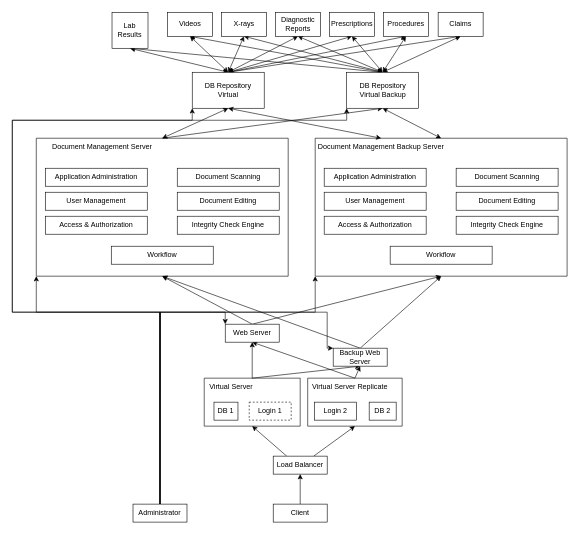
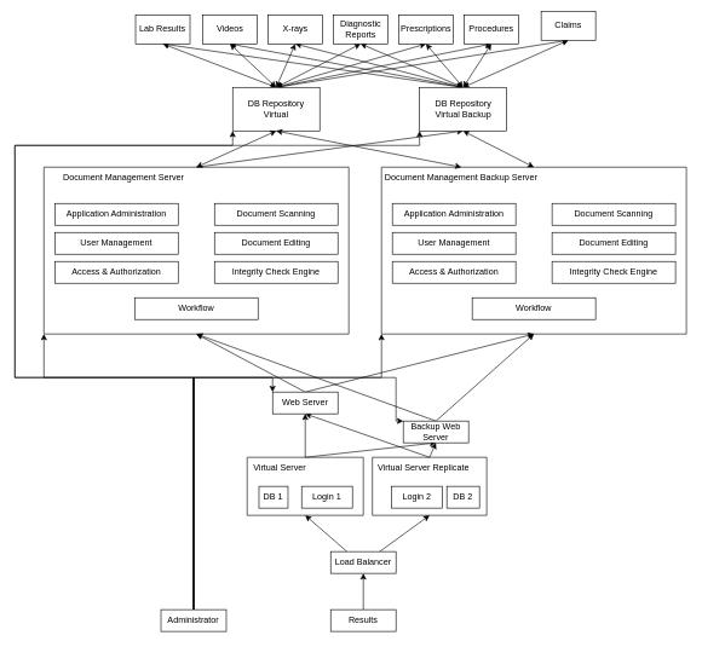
  <mxCell id="0" />
  <mxCell id="1" parent="0" />
- <mxCell id="2" value="Login 1" style="rounded=0;whiteSpace=wrap;html=1;dashed=1;" parent="1" vertex="1"><mxGeometry x="415" y="670" width="70" height="30" as="geometry" /></mxCell>
+ <mxCell id="2" value="Login 1" style="rounded=0;whiteSpace=wrap;html=1;" parent="1" vertex="1"><mxGeometry x="415" y="670" width="70" height="30" as="geometry" /></mxCell>
  <mxCell id="3" style="rounded=0;orthogonalLoop=1;jettySize=auto;html=1;exitX=0.75;exitY=0;exitDx=0;exitDy=0;entryX=0.5;entryY=1;entryDx=0;entryDy=0;" parent="1" source="5" target="22" edge="1"><mxGeometry relative="1" as="geometry" /></mxCell>
  <mxCell id="4" style="rounded=0;orthogonalLoop=1;jettySize=auto;html=1;exitX=0.25;exitY=0;exitDx=0;exitDy=0;entryX=0.5;entryY=1;entryDx=0;entryDy=0;" parent="1" source="5" target="17" edge="1"><mxGeometry relative="1" as="geometry" /></mxCell>
  <mxCell id="5" value="Load Balancer" style="rounded=0;whiteSpace=wrap;html=1;" parent="1" vertex="1"><mxGeometry x="455" y="760" width="90" height="30" as="geometry" /></mxCell>
  <mxCell id="6" value="DB 2" style="rounded=0;whiteSpace=wrap;html=1;" parent="1" vertex="1"><mxGeometry x="615" y="670" width="45" height="30" as="geometry" /></mxCell>
  <mxCell id="7" style="edgeStyle=none;rounded=0;orthogonalLoop=1;jettySize=auto;html=1;exitX=0.5;exitY=0;exitDx=0;exitDy=0;entryX=0.5;entryY=1;entryDx=0;entryDy=0;startArrow=classic;startFill=1;" parent="1" source="14" target="60" edge="1"><mxGeometry relative="1" as="geometry" /></mxCell>
  <mxCell id="8" style="edgeStyle=none;rounded=0;orthogonalLoop=1;jettySize=auto;html=1;exitX=0.5;exitY=0;exitDx=0;exitDy=0;entryX=0.5;entryY=1;entryDx=0;entryDy=0;startArrow=classic;startFill=1;" parent="1" source="14" target="61" edge="1"><mxGeometry relative="1" as="geometry" /></mxCell>
  <mxCell id="9" style="edgeStyle=none;rounded=0;orthogonalLoop=1;jettySize=auto;html=1;exitX=0.5;exitY=0;exitDx=0;exitDy=0;entryX=0.5;entryY=1;entryDx=0;entryDy=0;startArrow=classic;startFill=1;" parent="1" source="14" target="62" edge="1"><mxGeometry relative="1" as="geometry" /></mxCell>
  <mxCell id="10" style="edgeStyle=none;rounded=0;orthogonalLoop=1;jettySize=auto;html=1;exitX=0.5;exitY=0;exitDx=0;exitDy=0;entryX=0.5;entryY=1;entryDx=0;entryDy=0;startArrow=classic;startFill=1;" parent="1" source="14" target="63" edge="1"><mxGeometry relative="1" as="geometry" /></mxCell>
  <mxCell id="11" style="edgeStyle=none;rounded=0;orthogonalLoop=1;jettySize=auto;html=1;exitX=0.5;exitY=0;exitDx=0;exitDy=0;entryX=0.5;entryY=1;entryDx=0;entryDy=0;startArrow=classic;startFill=1;" parent="1" source="14" target="64" edge="1"><mxGeometry relative="1" as="geometry" /></mxCell>
  <mxCell id="12" style="edgeStyle=none;rounded=0;orthogonalLoop=1;jettySize=auto;html=1;exitX=0.5;exitY=0;exitDx=0;exitDy=0;entryX=0.5;entryY=1;entryDx=0;entryDy=0;startArrow=classic;startFill=1;" parent="1" source="14" target="65" edge="1"><mxGeometry relative="1" as="geometry" /></mxCell>
  <mxCell id="13" style="edgeStyle=none;rounded=0;orthogonalLoop=1;jettySize=auto;html=1;exitX=0.5;exitY=0;exitDx=0;exitDy=0;entryX=0.5;entryY=1;entryDx=0;entryDy=0;startArrow=classic;startFill=1;" edge="1" parent="1" source="14" target="76"><mxGeometry relative="1" as="geometry" /></mxCell>
  <mxCell id="14" value="DB Repository&lt;br&gt;Virtual" style="rounded=0;whiteSpace=wrap;html=1;" parent="1" vertex="1"><mxGeometry x="320" y="120" width="120" height="60" as="geometry" /></mxCell>
  <mxCell id="15" style="edgeStyle=none;rounded=0;orthogonalLoop=1;jettySize=auto;html=1;exitX=0.5;exitY=0;exitDx=0;exitDy=0;entryX=0.5;entryY=1;entryDx=0;entryDy=0;" parent="1" source="17" target="40" edge="1"><mxGeometry relative="1" as="geometry" /></mxCell>
  <mxCell id="16" style="rounded=0;orthogonalLoop=1;jettySize=auto;html=1;exitX=0.5;exitY=0;exitDx=0;exitDy=0;entryX=0.5;entryY=1;entryDx=0;entryDy=0;" parent="1" source="17" target="75" edge="1"><mxGeometry relative="1" as="geometry" /></mxCell>
  <mxCell id="17" value="" style="swimlane;startSize=0;" parent="1" vertex="1"><mxGeometry x="340" y="630" width="160" height="80" as="geometry"><mxRectangle x="230" y="430" width="50" height="40" as="alternateBounds" /></mxGeometry></mxCell>
  <mxCell id="18" value="DB 1" style="rounded=0;whiteSpace=wrap;html=1;" parent="17" vertex="1"><mxGeometry x="16.25" y="40" width="40" height="30" as="geometry" /></mxCell>
  <mxCell id="19" value="Virtual Server" style="text;html=1;strokeColor=none;fillColor=none;align=center;verticalAlign=middle;whiteSpace=wrap;rounded=0;" parent="17" vertex="1"><mxGeometry width="90" height="30" as="geometry" /></mxCell>
  <mxCell id="20" style="edgeStyle=none;rounded=0;orthogonalLoop=1;jettySize=auto;html=1;exitX=0.5;exitY=0;exitDx=0;exitDy=0;entryX=0.5;entryY=1;entryDx=0;entryDy=0;" parent="1" source="22" target="40" edge="1"><mxGeometry relative="1" as="geometry" /></mxCell>
  <mxCell id="21" style="edgeStyle=none;rounded=0;orthogonalLoop=1;jettySize=auto;html=1;exitX=0.5;exitY=0;exitDx=0;exitDy=0;entryX=0.5;entryY=1;entryDx=0;entryDy=0;" parent="1" source="22" target="75" edge="1"><mxGeometry relative="1" as="geometry" /></mxCell>
  <mxCell id="22" value="" style="swimlane;startSize=0;" parent="1" vertex="1"><mxGeometry x="512.5" y="630" width="157.5" height="80" as="geometry" /></mxCell>
- <mxCell id="23" value="Login 2" style="rounded=0;whiteSpace=wrap;html=1;" parent="22" vertex="1"><mxGeometry x="11.25" y="40" width="70" height="30" as="geometry" /></mxCell>
+ <mxCell id="23" value="Login 2" style="rounded=0;whiteSpace=wrap;html=1;" parent="22" vertex="1"><mxGeometry x="26.25" y="40" width="70" height="30" as="geometry" /></mxCell>
  <mxCell id="24" value="Virtual Server Replicate" style="text;html=1;strokeColor=none;fillColor=none;align=center;verticalAlign=middle;whiteSpace=wrap;rounded=0;" parent="22" vertex="1"><mxGeometry width="140" height="30" as="geometry" /></mxCell>
  <mxCell id="25" style="edgeStyle=none;rounded=0;orthogonalLoop=1;jettySize=auto;html=1;exitX=0.5;exitY=0;exitDx=0;exitDy=0;entryX=0.5;entryY=1;entryDx=0;entryDy=0;" parent="1" source="26" target="5" edge="1"><mxGeometry relative="1" as="geometry" /></mxCell>
- <mxCell id="26" value="Client" style="rounded=0;whiteSpace=wrap;html=1;" parent="1" vertex="1"><mxGeometry x="455" y="840" width="90" height="30" as="geometry" /></mxCell>
+ <mxCell id="26" value="Results" style="rounded=0;whiteSpace=wrap;html=1;" parent="1" vertex="1"><mxGeometry x="455" y="840" width="90" height="30" as="geometry" /></mxCell>
  <mxCell id="27" style="edgeStyle=none;rounded=0;orthogonalLoop=1;jettySize=auto;html=1;exitX=0.5;exitY=0;exitDx=0;exitDy=0;entryX=0.5;entryY=1;entryDx=0;entryDy=0;startArrow=classic;startFill=1;" parent="1" source="29" target="14" edge="1"><mxGeometry relative="1" as="geometry" /></mxCell>
  <mxCell id="28" style="edgeStyle=none;rounded=0;orthogonalLoop=1;jettySize=auto;html=1;exitX=0.5;exitY=0;exitDx=0;exitDy=0;entryX=0.5;entryY=1;entryDx=0;entryDy=0;" parent="1" source="29" target="59" edge="1"><mxGeometry relative="1" as="geometry" /></mxCell>
  <mxCell id="29" value="" style="swimlane;startSize=0;" parent="1" vertex="1"><mxGeometry x="60" y="230" width="420" height="230" as="geometry" /></mxCell>
  <mxCell id="30" value="Document Management Server" style="text;html=1;strokeColor=none;fillColor=none;align=center;verticalAlign=middle;whiteSpace=wrap;rounded=0;" parent="29" vertex="1"><mxGeometry width="220" height="30" as="geometry" /></mxCell>
  <mxCell id="31" value="Application Administration" style="rounded=0;whiteSpace=wrap;html=1;" parent="29" vertex="1"><mxGeometry x="15" y="50" width="170" height="30" as="geometry" /></mxCell>
  <mxCell id="32" value="User Management" style="rounded=0;whiteSpace=wrap;html=1;" parent="29" vertex="1"><mxGeometry x="15" y="90" width="170" height="30" as="geometry" /></mxCell>
  <mxCell id="33" value="Access &amp;amp; Authorization" style="rounded=0;whiteSpace=wrap;html=1;" parent="29" vertex="1"><mxGeometry x="15" y="130" width="170" height="30" as="geometry" /></mxCell>
  <mxCell id="34" value="Document Scanning" style="rounded=0;whiteSpace=wrap;html=1;" parent="29" vertex="1"><mxGeometry x="235" y="50" width="170" height="30" as="geometry" /></mxCell>
  <mxCell id="35" value="Document Editing" style="rounded=0;whiteSpace=wrap;html=1;" parent="29" vertex="1"><mxGeometry x="235" y="90" width="170" height="30" as="geometry" /></mxCell>
  <mxCell id="36" value="Integrity Check Engine" style="rounded=0;whiteSpace=wrap;html=1;" parent="29" vertex="1"><mxGeometry x="235" y="130" width="170" height="30" as="geometry" /></mxCell>
  <mxCell id="37" value="Workflow" style="rounded=0;whiteSpace=wrap;html=1;" vertex="1" parent="29"><mxGeometry x="125" y="180" width="170" height="30" as="geometry" /></mxCell>
  <mxCell id="38" style="edgeStyle=none;rounded=0;orthogonalLoop=1;jettySize=auto;html=1;exitX=0.5;exitY=0;exitDx=0;exitDy=0;entryX=0.5;entryY=1;entryDx=0;entryDy=0;" parent="1" source="40" target="29" edge="1"><mxGeometry relative="1" as="geometry" /></mxCell>
  <mxCell id="39" style="rounded=0;orthogonalLoop=1;jettySize=auto;html=1;exitX=0.5;exitY=0;exitDx=0;exitDy=0;entryX=0.5;entryY=1;entryDx=0;entryDy=0;" parent="1" source="40" target="43" edge="1"><mxGeometry relative="1" as="geometry" /></mxCell>
  <mxCell id="40" value="Web Server" style="rounded=0;whiteSpace=wrap;html=1;" parent="1" vertex="1"><mxGeometry x="375" y="540" width="90" height="30" as="geometry" /></mxCell>
  <mxCell id="41" style="edgeStyle=none;rounded=0;orthogonalLoop=1;jettySize=auto;html=1;exitX=0.5;exitY=0;exitDx=0;exitDy=0;entryX=0.5;entryY=1;entryDx=0;entryDy=0;startArrow=classic;startFill=1;" parent="1" source="50" target="14" edge="1"><mxGeometry relative="1" as="geometry"><mxPoint x="500" y="180" as="targetPoint" /></mxGeometry></mxCell>
  <mxCell id="42" style="edgeStyle=none;rounded=0;orthogonalLoop=1;jettySize=auto;html=1;exitX=0.5;exitY=0;exitDx=0;exitDy=0;entryX=0.5;entryY=1;entryDx=0;entryDy=0;startArrow=classic;startFill=1;" parent="1" source="43" target="59" edge="1"><mxGeometry relative="1" as="geometry" /></mxCell>
  <mxCell id="43" value="" style="swimlane;startSize=0;" parent="1" vertex="1"><mxGeometry x="525" y="230" width="420" height="230" as="geometry" /></mxCell>
  <mxCell id="44" value="Application Administration" style="rounded=0;whiteSpace=wrap;html=1;" parent="43" vertex="1"><mxGeometry x="15" y="50" width="170" height="30" as="geometry" /></mxCell>
  <mxCell id="45" value="User Management" style="rounded=0;whiteSpace=wrap;html=1;" parent="43" vertex="1"><mxGeometry x="15" y="90" width="170" height="30" as="geometry" /></mxCell>
  <mxCell id="46" value="Access &amp;amp; Authorization" style="rounded=0;whiteSpace=wrap;html=1;" parent="43" vertex="1"><mxGeometry x="15" y="130" width="170" height="30" as="geometry" /></mxCell>
  <mxCell id="47" value="Document Scanning" style="rounded=0;whiteSpace=wrap;html=1;" parent="43" vertex="1"><mxGeometry x="235" y="50" width="170" height="30" as="geometry" /></mxCell>
  <mxCell id="48" value="Document Editing" style="rounded=0;whiteSpace=wrap;html=1;" parent="43" vertex="1"><mxGeometry x="235" y="90" width="170" height="30" as="geometry" /></mxCell>
  <mxCell id="49" value="Integrity Check Engine" style="rounded=0;whiteSpace=wrap;html=1;" parent="43" vertex="1"><mxGeometry x="235" y="130" width="170" height="30" as="geometry" /></mxCell>
  <mxCell id="50" value="Document Management Backup Server" style="text;html=1;strokeColor=none;fillColor=none;align=center;verticalAlign=middle;whiteSpace=wrap;rounded=0;" parent="43" vertex="1"><mxGeometry width="220" height="30" as="geometry" /></mxCell>
  <mxCell id="51" value="Workflow" style="rounded=0;whiteSpace=wrap;html=1;" vertex="1" parent="43"><mxGeometry x="125" y="180" width="170" height="30" as="geometry" /></mxCell>
  <mxCell id="52" style="edgeStyle=none;rounded=0;orthogonalLoop=1;jettySize=auto;html=1;exitX=0.5;exitY=0;exitDx=0;exitDy=0;entryX=0.5;entryY=1;entryDx=0;entryDy=0;startArrow=classic;startFill=1;" parent="1" source="59" target="65" edge="1"><mxGeometry relative="1" as="geometry" /></mxCell>
  <mxCell id="53" style="edgeStyle=none;rounded=0;orthogonalLoop=1;jettySize=auto;html=1;exitX=0.5;exitY=0;exitDx=0;exitDy=0;entryX=0.5;entryY=1;entryDx=0;entryDy=0;startArrow=classic;startFill=1;" parent="1" source="59" target="64" edge="1"><mxGeometry relative="1" as="geometry" /></mxCell>
  <mxCell id="54" style="edgeStyle=none;rounded=0;orthogonalLoop=1;jettySize=auto;html=1;exitX=0.5;exitY=0;exitDx=0;exitDy=0;entryX=0.5;entryY=1;entryDx=0;entryDy=0;startArrow=classic;startFill=1;" parent="1" source="59" target="63" edge="1"><mxGeometry relative="1" as="geometry" /></mxCell>
  <mxCell id="55" style="edgeStyle=none;rounded=0;orthogonalLoop=1;jettySize=auto;html=1;exitX=0.5;exitY=0;exitDx=0;exitDy=0;entryX=0.5;entryY=1;entryDx=0;entryDy=0;startArrow=classic;startFill=1;" parent="1" source="59" target="62" edge="1"><mxGeometry relative="1" as="geometry" /></mxCell>
  <mxCell id="56" style="edgeStyle=none;rounded=0;orthogonalLoop=1;jettySize=auto;html=1;exitX=0.5;exitY=0;exitDx=0;exitDy=0;entryX=0.5;entryY=1;entryDx=0;entryDy=0;startArrow=classic;startFill=1;" parent="1" source="59" target="61" edge="1"><mxGeometry relative="1" as="geometry" /></mxCell>
  <mxCell id="57" style="edgeStyle=none;rounded=0;orthogonalLoop=1;jettySize=auto;html=1;exitX=0.5;exitY=0;exitDx=0;exitDy=0;entryX=0.5;entryY=1;entryDx=0;entryDy=0;startArrow=classic;startFill=1;" parent="1" source="59" target="60" edge="1"><mxGeometry relative="1" as="geometry" /></mxCell>
  <mxCell id="58" style="rounded=0;orthogonalLoop=1;jettySize=auto;html=1;exitX=0.5;exitY=0;exitDx=0;exitDy=0;entryX=0.5;entryY=1;entryDx=0;entryDy=0;startArrow=classic;startFill=1;" edge="1" parent="1" source="59" target="76"><mxGeometry relative="1" as="geometry" /></mxCell>
  <mxCell id="59" value="DB Repository&lt;br&gt;Virtual Backup" style="rounded=0;whiteSpace=wrap;html=1;" parent="1" vertex="1"><mxGeometry x="577.5" y="120" width="120" height="60" as="geometry" /></mxCell>
- <mxCell id="60" value="Lab Results" style="rounded=0;whiteSpace=wrap;html=1;" parent="1" vertex="1"><mxGeometry x="186.25" y="20" width="60" height="60" as="geometry" /></mxCell>
+ <mxCell id="60" value="Lab Results" style="rounded=0;whiteSpace=wrap;html=1;" parent="1" vertex="1"><mxGeometry x="186.25" y="20" width="75" height="40" as="geometry" /></mxCell>
  <mxCell id="61" value="Videos" style="rounded=0;whiteSpace=wrap;html=1;" parent="1" vertex="1"><mxGeometry x="278.75" y="20" width="75" height="40" as="geometry" /></mxCell>
  <mxCell id="62" value="X-rays" style="rounded=0;whiteSpace=wrap;html=1;" parent="1" vertex="1"><mxGeometry x="368.75" y="20" width="75" height="40" as="geometry" /></mxCell>
  <mxCell id="63" value="Diagnostic Reports" style="rounded=0;whiteSpace=wrap;html=1;" parent="1" vertex="1"><mxGeometry x="458.75" y="20" width="75" height="40" as="geometry" /></mxCell>
  <mxCell id="64" value="Prescriptions" style="rounded=0;whiteSpace=wrap;html=1;" parent="1" vertex="1"><mxGeometry x="548.75" y="20" width="75" height="40" as="geometry" /></mxCell>
  <mxCell id="65" value="Procedures" style="rounded=0;whiteSpace=wrap;html=1;" parent="1" vertex="1"><mxGeometry x="638.75" y="20" width="75" height="40" as="geometry" /></mxCell>
  <mxCell id="66" style="edgeStyle=orthogonalEdgeStyle;rounded=0;orthogonalLoop=1;jettySize=auto;html=1;exitX=0.5;exitY=0;exitDx=0;exitDy=0;" parent="1" source="72" edge="1"><mxGeometry relative="1" as="geometry"><mxPoint x="375" y="540" as="targetPoint" /><Array as="points"><mxPoint x="266" y="520" /><mxPoint x="375" y="520" /></Array></mxGeometry></mxCell>
  <mxCell id="67" style="edgeStyle=orthogonalEdgeStyle;rounded=0;orthogonalLoop=1;jettySize=auto;html=1;exitX=0.5;exitY=0;exitDx=0;exitDy=0;entryX=0;entryY=0;entryDx=0;entryDy=0;" parent="1" source="72" target="75" edge="1"><mxGeometry relative="1" as="geometry"><Array as="points"><mxPoint x="266" y="520" /><mxPoint x="545" y="520" /></Array></mxGeometry></mxCell>
  <mxCell id="68" style="edgeStyle=orthogonalEdgeStyle;rounded=0;orthogonalLoop=1;jettySize=auto;html=1;exitX=0.5;exitY=0;exitDx=0;exitDy=0;entryX=0;entryY=1;entryDx=0;entryDy=0;startArrow=none;startFill=0;" parent="1" source="72" target="29" edge="1"><mxGeometry relative="1" as="geometry"><Array as="points"><mxPoint x="266" y="520" /><mxPoint x="60" y="520" /></Array></mxGeometry></mxCell>
  <mxCell id="69" style="edgeStyle=orthogonalEdgeStyle;rounded=0;orthogonalLoop=1;jettySize=auto;html=1;exitX=0.5;exitY=0;exitDx=0;exitDy=0;entryX=0;entryY=1;entryDx=0;entryDy=0;startArrow=none;startFill=0;" parent="1" source="72" target="43" edge="1"><mxGeometry relative="1" as="geometry"><Array as="points"><mxPoint x="266" y="520" /><mxPoint x="525" y="520" /></Array></mxGeometry></mxCell>
  <mxCell id="70" style="edgeStyle=orthogonalEdgeStyle;rounded=0;orthogonalLoop=1;jettySize=auto;html=1;exitX=0.5;exitY=0;exitDx=0;exitDy=0;entryX=0;entryY=1;entryDx=0;entryDy=0;startArrow=none;startFill=0;" parent="1" source="72" target="14" edge="1"><mxGeometry relative="1" as="geometry"><Array as="points"><mxPoint x="266" y="520" /><mxPoint x="20" y="520" /><mxPoint x="20" y="200" /><mxPoint x="320" y="200" /></Array></mxGeometry></mxCell>
  <mxCell id="71" style="edgeStyle=orthogonalEdgeStyle;rounded=0;orthogonalLoop=1;jettySize=auto;html=1;exitX=0.5;exitY=0;exitDx=0;exitDy=0;entryX=0;entryY=1;entryDx=0;entryDy=0;startArrow=none;startFill=0;" parent="1" source="72" target="59" edge="1"><mxGeometry relative="1" as="geometry"><Array as="points"><mxPoint x="266" y="520" /><mxPoint x="20" y="520" /><mxPoint x="20" y="200" /><mxPoint x="578" y="200" /></Array></mxGeometry></mxCell>
  <mxCell id="72" value="Administrator" style="rounded=0;whiteSpace=wrap;html=1;" parent="1" vertex="1"><mxGeometry x="221.25" y="840" width="90" height="30" as="geometry" /></mxCell>
  <mxCell id="73" style="edgeStyle=none;rounded=0;orthogonalLoop=1;jettySize=auto;html=1;exitX=0.5;exitY=0;exitDx=0;exitDy=0;entryX=0.5;entryY=1;entryDx=0;entryDy=0;" parent="1" source="75" target="43" edge="1"><mxGeometry relative="1" as="geometry" /></mxCell>
  <mxCell id="74" style="edgeStyle=none;rounded=0;orthogonalLoop=1;jettySize=auto;html=1;exitX=0.5;exitY=0;exitDx=0;exitDy=0;entryX=0.5;entryY=1;entryDx=0;entryDy=0;" parent="1" source="75" target="29" edge="1"><mxGeometry relative="1" as="geometry" /></mxCell>
  <mxCell id="75" value="Backup Web Server" style="rounded=0;whiteSpace=wrap;html=1;" parent="1" vertex="1"><mxGeometry x="555" y="580" width="90" height="30" as="geometry" /></mxCell>
- <mxCell id="76" value="Claims" style="rounded=0;whiteSpace=wrap;html=1;" vertex="1" parent="1"><mxGeometry x="730" y="20" width="75" height="40" as="geometry" /></mxCell>
+ <mxCell id="76" value="Claims" style="rounded=0;whiteSpace=wrap;html=1;" vertex="1" parent="1"><mxGeometry x="745" y="15" width="75" height="40" as="geometry" /></mxCell>
